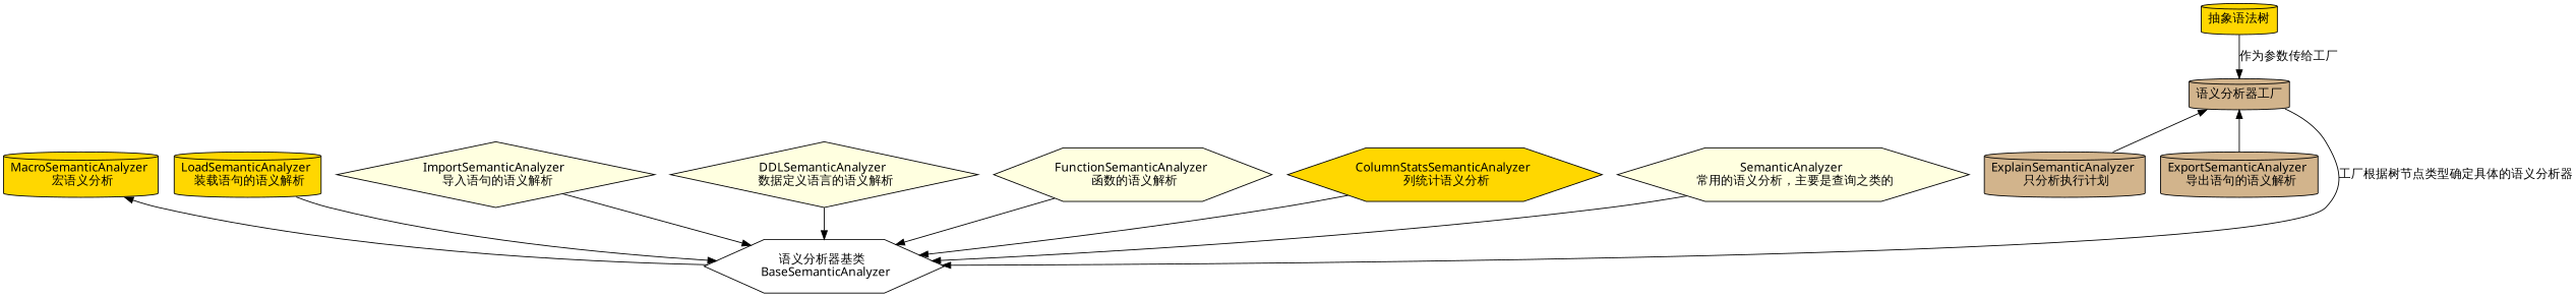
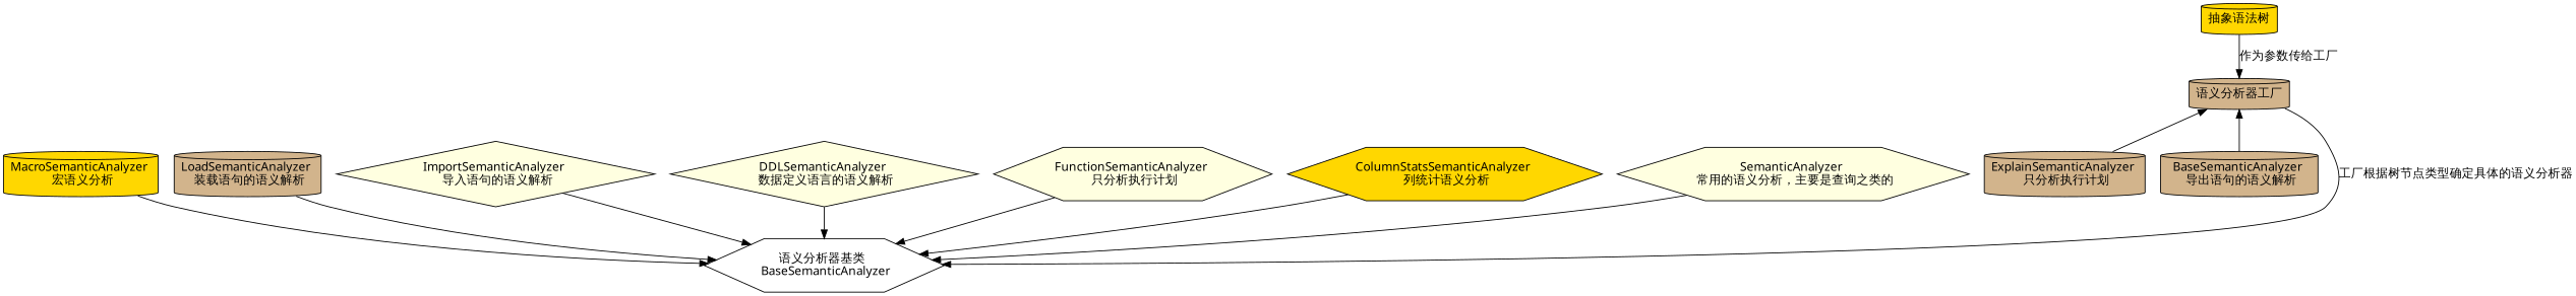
  digraph {
    fontname=FangSong
    node [fillcolor=tan fontname=FangSong shape=cylinder style=filled]
    edge [fontname=FangSong dir=back]
    n1 [label="ExplainSemanticAnalyzer \n 只分析执行计划"]
-   n2 [fillcolor=gold label="LoadSemanticAnalyzer \n 装载语句的语义解析"]
-   n3 [label="ExportSemanticAnalyzer \n 导出语句的语义解析"]
+   n2 [label="LoadSemanticAnalyzer \n 装载语句的语义解析"]
+   n3 [label="BaseSemanticAnalyzer \n 导出语句的语义解析"]
    n4 [fillcolor=lightyellow label="ImportSemanticAnalyzer \n 导入语句的语义解析" shape=diamond]
    n5 [fillcolor=lightyellow label="DDLSemanticAnalyzer \n 数据定义语言的语义解析" shape=diamond]
-   n6 [fillcolor=lightyellow label="FunctionSemanticAnalyzer \n 函数的语义解析" shape=hexagon]
+   n6 [fillcolor=lightyellow label="FunctionSemanticAnalyzer \n 只分析执行计划" shape=hexagon]
    n7 [fillcolor=gold label="ColumnStatsSemanticAnalyzer \n 列统计语义分析" shape=hexagon]
    n8 [fillcolor=gold label="MacroSemanticAnalyzer \n 宏语义分析"]
    n9 [fillcolor=lightyellow label="SemanticAnalyzer \n 常用的语义分析，主要是查询之类的" shape=hexagon]
    n10 [fillcolor=gold label="抽象语法树"]
    n11 [label="语义分析器工厂"]
    n12 [fillcolor=white label="语义分析器基类 \n BaseSemanticAnalyzer" shape=hexagon]
    subgraph sub_1 {
      rank=same
      n1
      n2
      n3
      n4
      n5
      n6
      n7
      n8
      n9
    }
    n10 -> n11 [label="作为参数传给工厂" dir=""]
    n11 -> n1
    n11 -> n3
    n11 -> n12 [label="工厂根据树节点类型确定具体的语义分析器" dir=""]
    n12 -> n2
    n12 -> n4
    n12 -> n5
    n12 -> n6
    n12 -> n7
-   n8 -> n12
+   n12 -> n8
    n12 -> n9
  }
